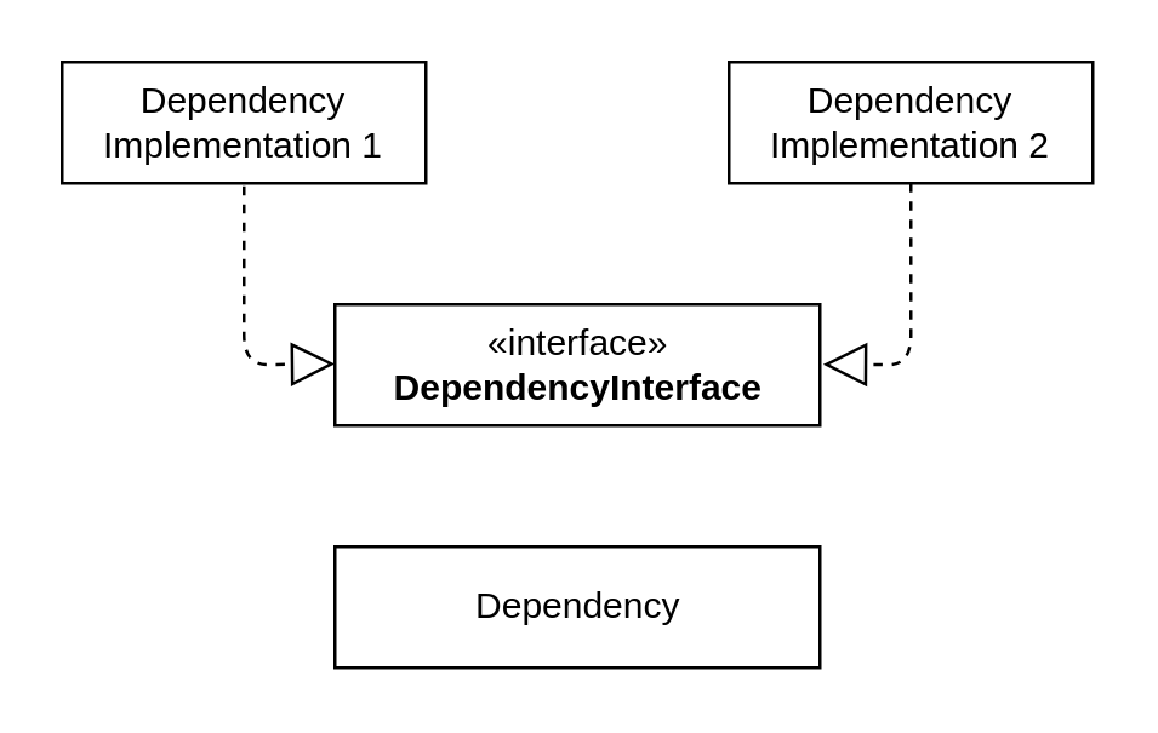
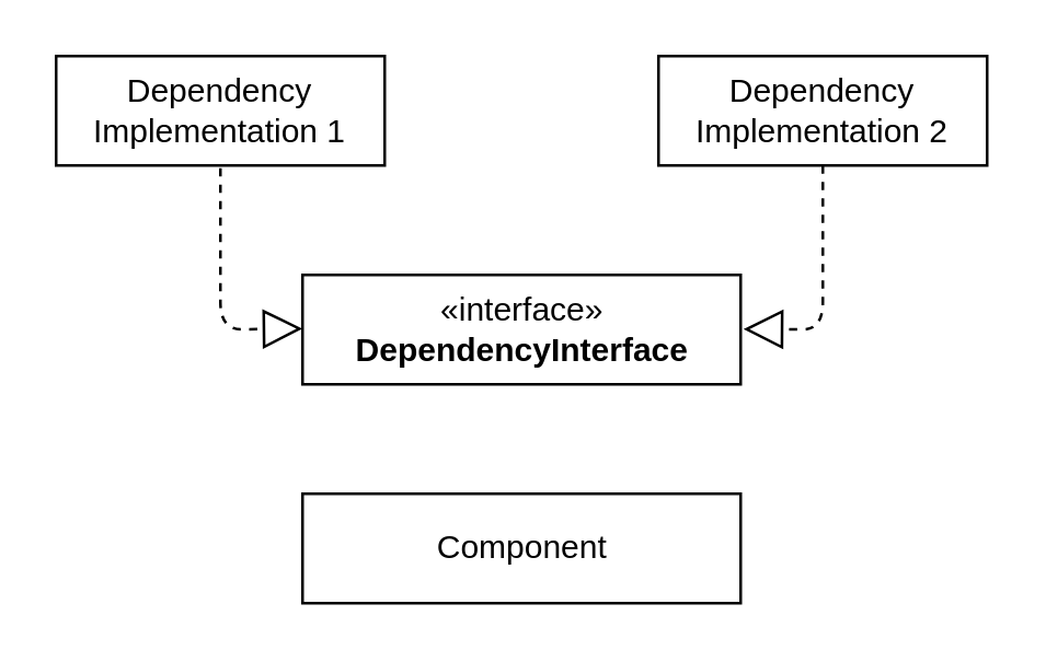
  <mxCell id="0" />
  <mxCell id="1" parent="0" />
- <mxCell id="2" value="Dependency" style="html=1;" vertex="1" parent="1"><mxGeometry x="110" y="180" width="160" height="40" as="geometry" /></mxCell>
+ <mxCell id="2" value="Component" style="html=1;" vertex="1" parent="1"><mxGeometry x="110" y="180" width="160" height="40" as="geometry" /></mxCell>
  <mxCell id="3" value="«interface»&lt;br&gt;&lt;b&gt;DependencyInterface&lt;/b&gt;" style="html=1;" vertex="1" parent="1"><mxGeometry x="110" y="100" width="160" height="40" as="geometry" /></mxCell>
  <mxCell id="4" value="Dependency Implementation 1" style="html=1;whiteSpace=wrap;" vertex="1" parent="1"><mxGeometry x="20" y="20" width="120" height="40" as="geometry" /></mxCell>
  <mxCell id="5" value="Dependency Implementation 2" style="html=1;whiteSpace=wrap;" vertex="1" parent="1"><mxGeometry x="240" y="20" width="120" height="40" as="geometry" /></mxCell>
  <mxCell id="6" value="" style="endArrow=block;dashed=1;endFill=0;endSize=12;html=1;" edge="1" parent="1"><mxGeometry width="160" relative="1" as="geometry"><mxPoint x="80" y="61" as="sourcePoint" /><mxPoint x="110" y="119.66" as="targetPoint" /><Array as="points"><mxPoint x="80" y="120" /></Array></mxGeometry></mxCell>
  <mxCell id="7" value="" style="endArrow=block;dashed=1;endFill=0;endSize=12;html=1;exitX=0.5;exitY=1;exitDx=0;exitDy=0;" edge="1" parent="1" source="5"><mxGeometry width="160" relative="1" as="geometry"><mxPoint x="111" y="119.8" as="sourcePoint" /><mxPoint x="271" y="119.8" as="targetPoint" /><Array as="points"><mxPoint x="300" y="120" /></Array></mxGeometry></mxCell>
